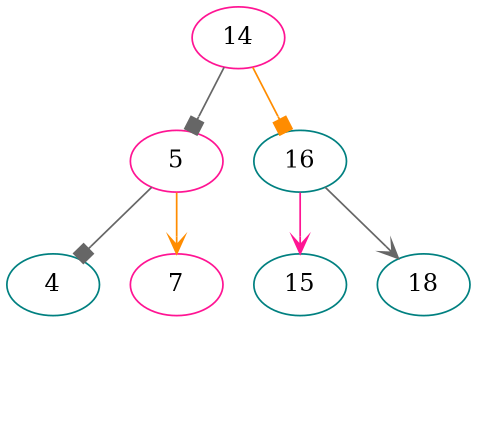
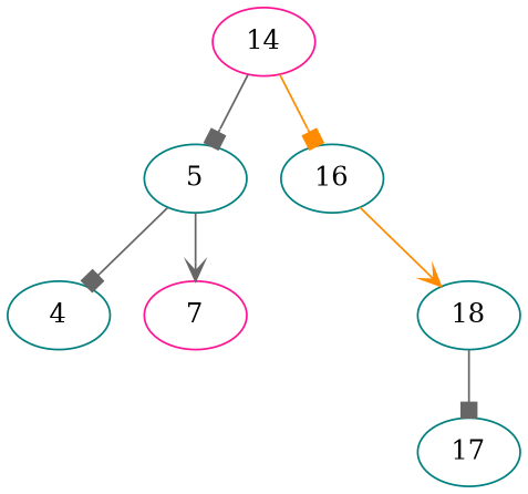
  digraph {
    node [color=teal]
    edge [arrowhead=box color=gray40]
    n1 [color=deeppink label=14]
-   n2 [color=deeppink label=5]
+   n2 [label=5]
    n3 [label=16]
    n4 [label=4]
    n5 [color=deeppink label=7]
-   n6 [label=15]
    n7 [label=18]
+   n8 [label=17]
    n1 -> n2
    n1 -> n3 [color=darkorange]
    n2 -> n4
-   n2 -> n5 [arrowhead=vee color=darkorange]
-   n3 -> n6 [arrowhead=vee color=deeppink]
-   n3 -> n7 [arrowhead=vee]
+   n2 -> n5 [arrowhead=vee]
+   n3 -> n7 [arrowhead=vee color=darkorange]
+   n7 -> n8
  }
